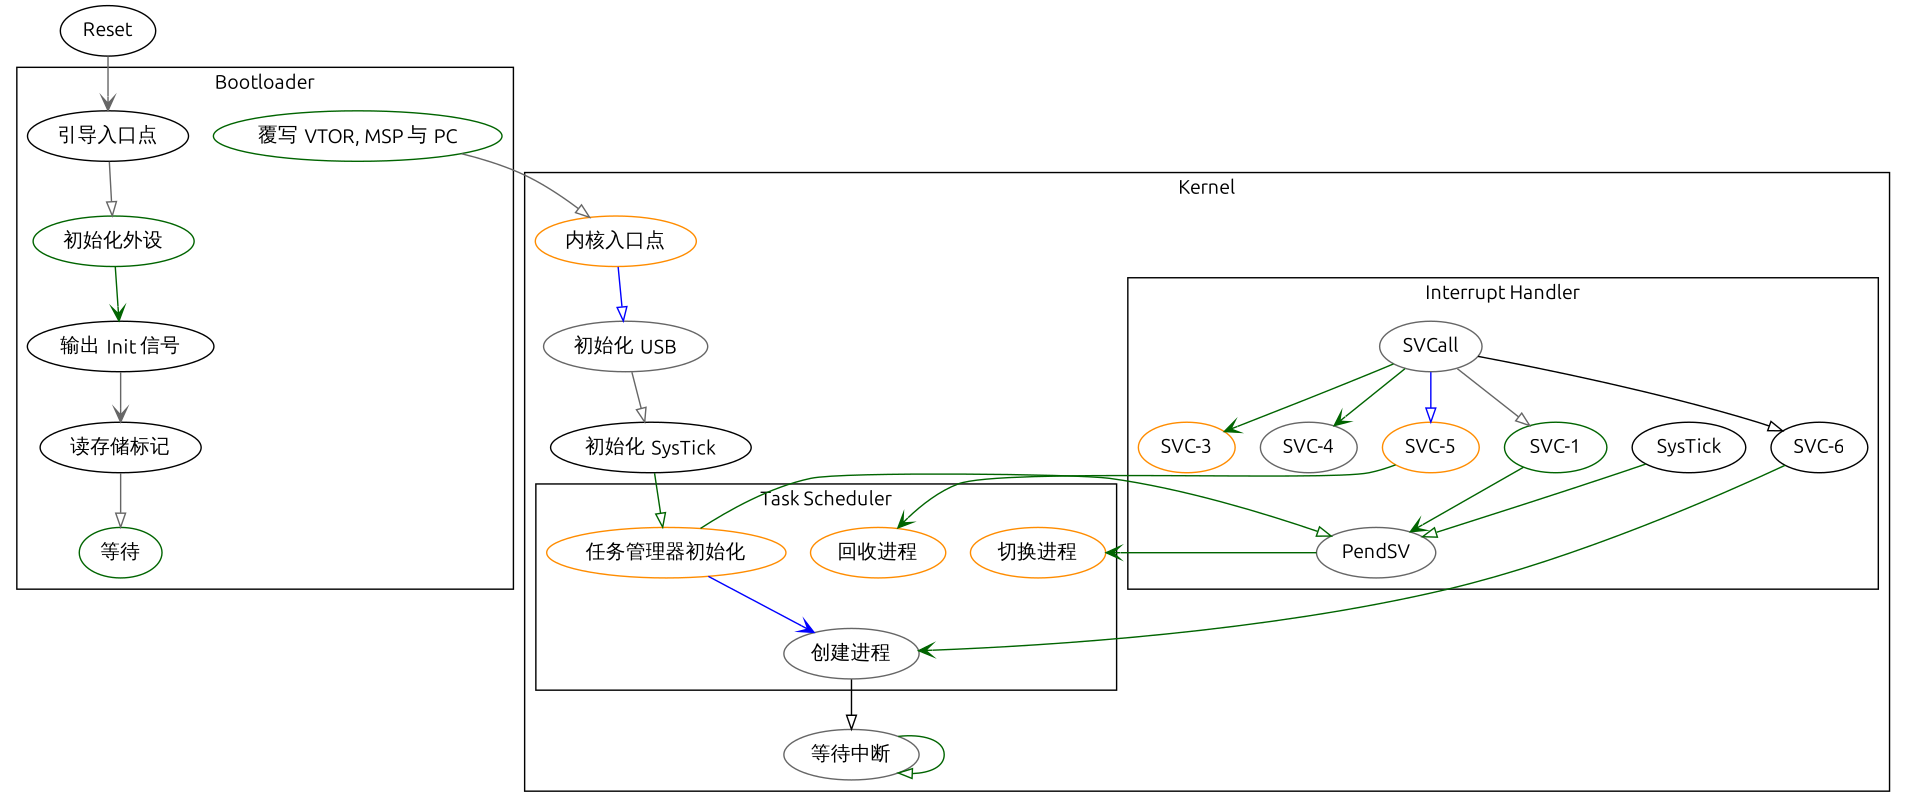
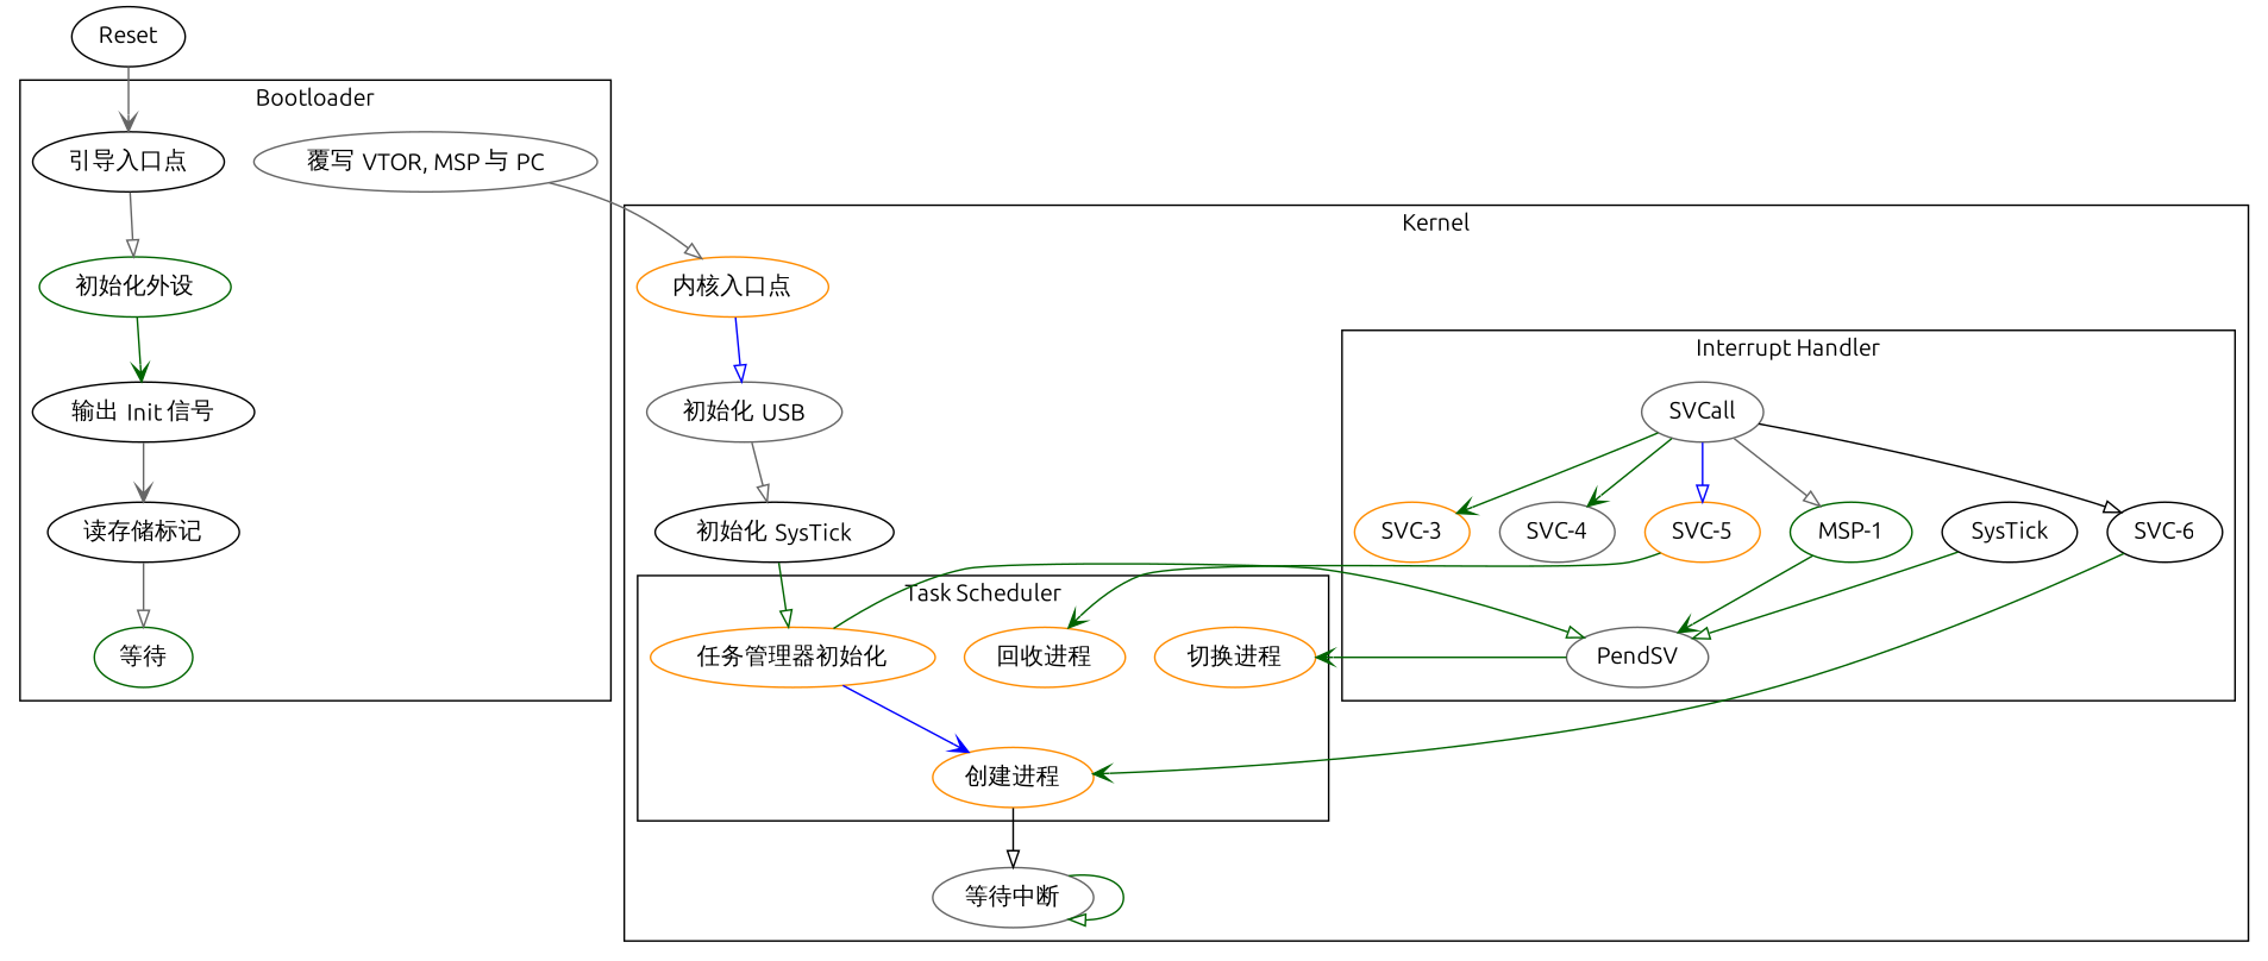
  digraph {
    fontname=Ubuntu
    node [color=black fontname=Ubuntu]
    edge [arrowhead=onormal color=darkgreen fontname=Ubuntu]
    "引导入口点"
    "初始化外设" [color=darkgreen]
    "输出 Init 信号"
    "读存储标记"
    "等待" [color=darkgreen]
-   "覆写 VTOR, MSP 与 PC" [color=darkgreen]
+   "覆写 VTOR, MSP 与 PC" [color=gray40]
    SysTick
    SVCall [color=gray40]
    PendSV [color=gray40]
-   "SVC-1" [color=darkgreen]
+   "SVC-1" [color=darkgreen label="MSP-1"]
    "SVC-3" [color=darkorange]
    "SVC-4" [color=gray40]
    "SVC-5" [color=darkorange]
    "SVC-6"
    "任务管理器初始化" [color=darkorange]
-   "创建进程" [color=gray40]
+   "创建进程" [color=darkorange]
    "切换进程" [color=darkorange]
    "回收进程" [color=darkorange]
    "内核入口点" [color=darkorange]
    "初始化 USB" [color=gray40]
    "初始化 SysTick"
    "等待中断" [color=gray40]
    Reset
    subgraph cluster_1 {
      label=Bootloader
      "引导入口点"
      "初始化外设"
      "输出 Init 信号"
      "读存储标记"
      "等待"
      "覆写 VTOR, MSP 与 PC"
    }
    subgraph cluster_2 {
      label=Kernel
      "内核入口点"
      "初始化 USB"
      "初始化 SysTick"
      "等待中断"
      subgraph cluster_3 {
        label="Interrupt Handler"
        SysTick
        SVCall
        PendSV
        "SVC-1"
        "SVC-3"
        "SVC-4"
        "SVC-5"
        "SVC-6"
      }
      subgraph cluster_4 {
        label="Task Scheduler"
        "任务管理器初始化"
        "创建进程"
        "切换进程"
        "回收进程"
      }
    }
    "引导入口点" -> "初始化外设" [color=gray40]
    "初始化外设" -> "输出 Init 信号" [arrowhead=vee]
    "输出 Init 信号" -> "读存储标记" [arrowhead=vee color=gray40]
    "读存储标记" -> "等待" [color=gray40]
    "覆写 VTOR, MSP 与 PC" -> "内核入口点" [color=gray40]
    SysTick -> PendSV
    SVCall -> "SVC-1" [color=gray40]
    SVCall -> "SVC-3" [arrowhead=vee]
    SVCall -> "SVC-4" [arrowhead=vee]
    SVCall -> "SVC-5" [color=blue]
    SVCall -> "SVC-6" [color=black]
    PendSV -> "切换进程" [arrowhead=vee]
    "SVC-1" -> PendSV [arrowhead=vee]
    "SVC-5" -> "回收进程" [arrowhead=vee]
    "SVC-6" -> "创建进程" [arrowhead=vee]
    "任务管理器初始化" -> PendSV
    "任务管理器初始化" -> "创建进程" [arrowhead=vee color=blue]
    "创建进程" -> "等待中断" [color=black]
    "内核入口点" -> "初始化 USB" [color=blue]
    "初始化 USB" -> "初始化 SysTick" [color=gray40]
    "初始化 SysTick" -> "任务管理器初始化"
    "等待中断" -> "等待中断"
    Reset -> "引导入口点" [arrowhead=vee color=gray40]
  }
